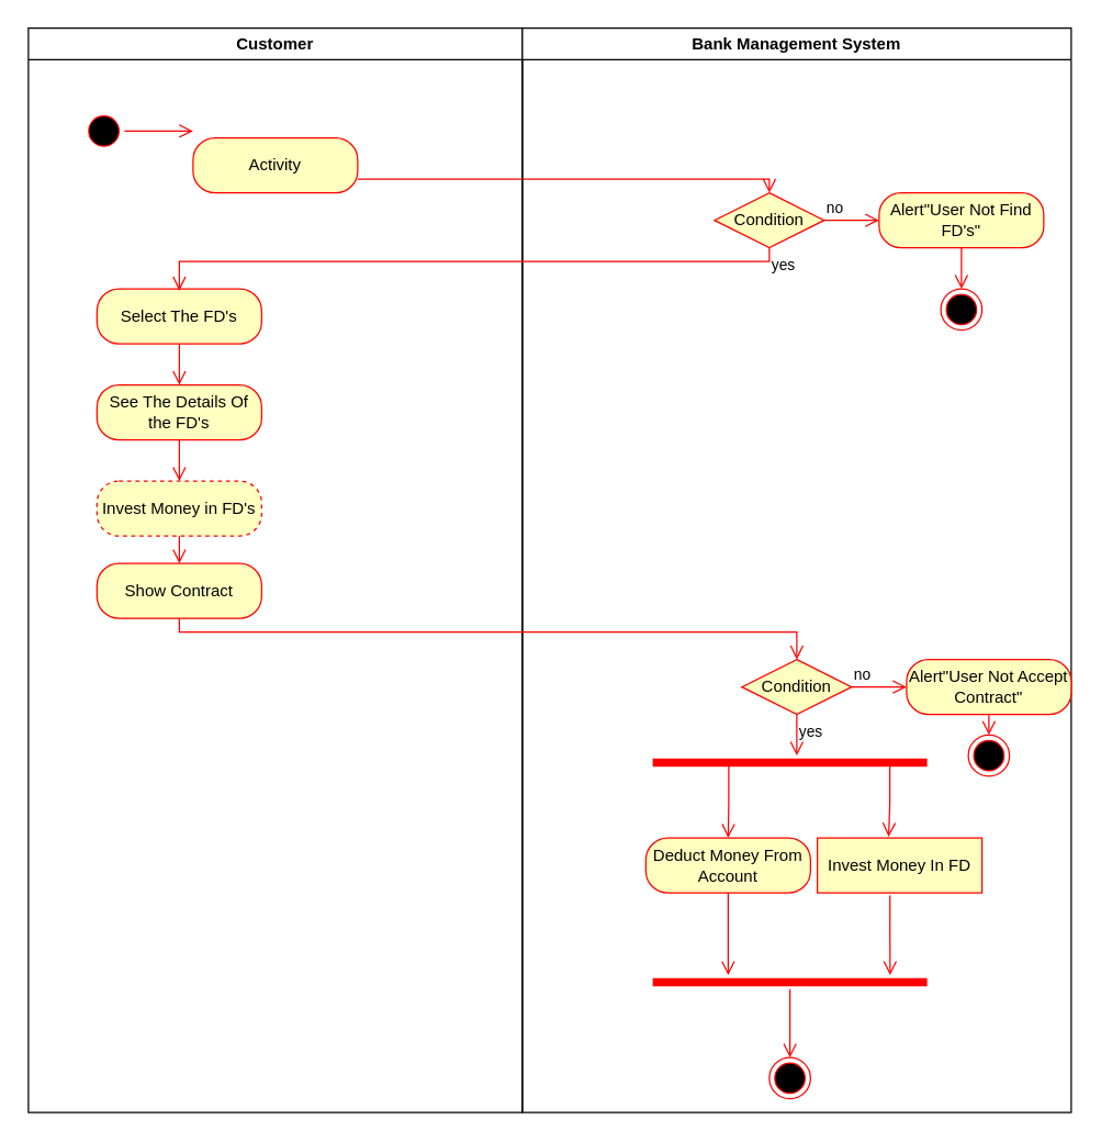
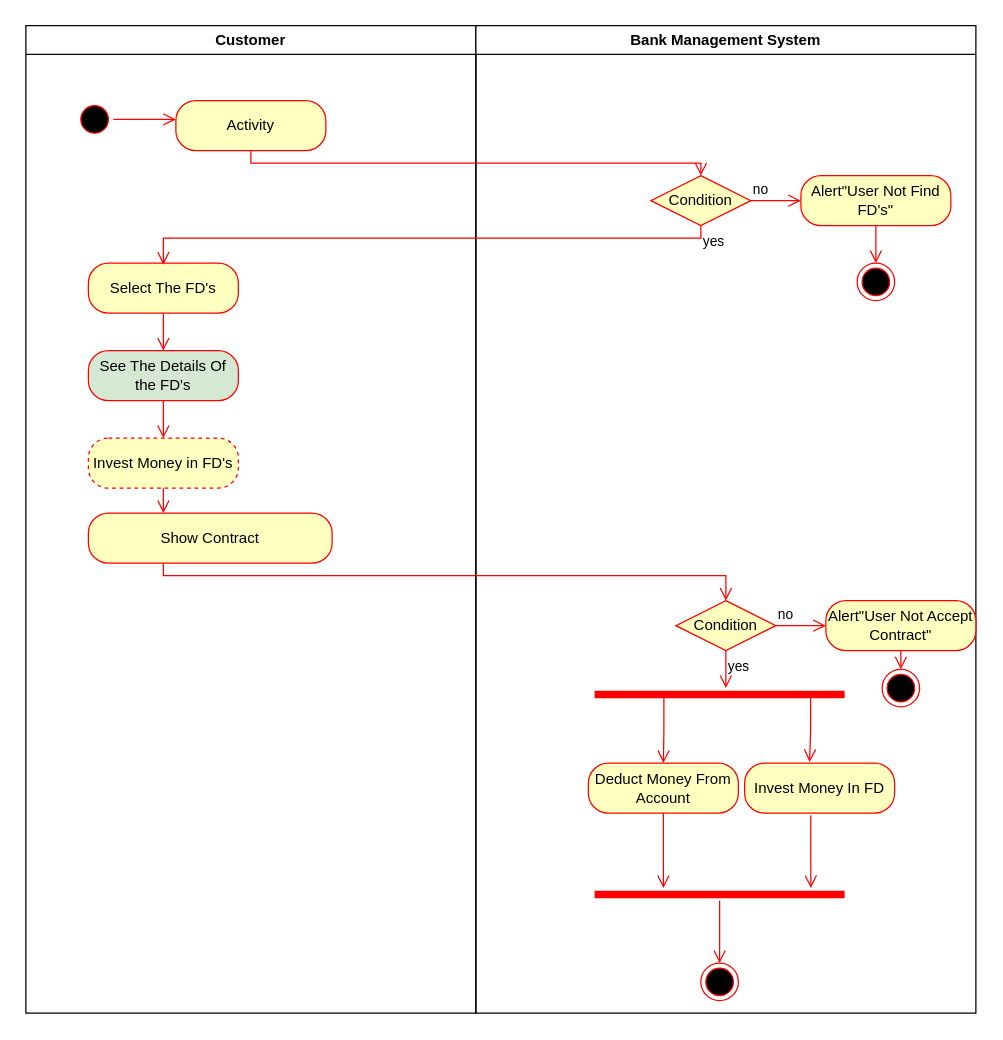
  <mxCell id="0" />
  <mxCell id="1" parent="0" />
  <mxCell id="2" value="Customer" style="swimlane;whiteSpace=wrap;html=1;" vertex="1" parent="1"><mxGeometry x="20" y="20" width="360" height="790" as="geometry" /></mxCell>
  <mxCell id="3" value="" style="ellipse;html=1;shape=startState;fillColor=#000000;strokeColor=#ff0000;" vertex="1" parent="2"><mxGeometry x="40" y="60" width="30" height="30" as="geometry" /></mxCell>
  <mxCell id="4" value="" style="edgeStyle=orthogonalEdgeStyle;html=1;verticalAlign=bottom;endArrow=open;endSize=8;strokeColor=#ff0000;rounded=0;" edge="1" source="3" parent="2"><mxGeometry relative="1" as="geometry"><mxPoint x="120" y="75" as="targetPoint" /></mxGeometry></mxCell>
- <mxCell id="5" value="Activity" style="rounded=1;whiteSpace=wrap;html=1;arcSize=40;fontColor=#000000;fillColor=#ffffc0;strokeColor=#ff0000;" vertex="1" parent="2"><mxGeometry x="120" y="80" width="120" height="40" as="geometry" /></mxCell>
+ <mxCell id="5" value="Activity" style="rounded=1;whiteSpace=wrap;html=1;arcSize=40;fontColor=#000000;fillColor=#ffffc0;strokeColor=#ff0000;" vertex="1" parent="2"><mxGeometry x="120" y="60" width="120" height="40" as="geometry" /></mxCell>
  <mxCell id="6" value="" style="edgeStyle=orthogonalEdgeStyle;html=1;verticalAlign=bottom;endArrow=open;endSize=8;strokeColor=#ff0000;rounded=0;" edge="1" source="5" parent="2"><mxGeometry relative="1" as="geometry"><mxPoint x="540" y="120" as="targetPoint" /><Array as="points"><mxPoint x="180" y="110" /><mxPoint x="540" y="110" /><mxPoint x="540" y="120" /></Array></mxGeometry></mxCell>
  <mxCell id="7" value="Select The FD's" style="rounded=1;whiteSpace=wrap;html=1;arcSize=40;fontColor=#000000;fillColor=#ffffc0;strokeColor=#ff0000;" vertex="1" parent="2"><mxGeometry x="50" y="190" width="120" height="40" as="geometry" /></mxCell>
- <mxCell id="8" value="See The Details Of the FD's" style="rounded=1;whiteSpace=wrap;html=1;arcSize=40;fontColor=#000000;fillColor=#ffffc0;strokeColor=#ff0000;" vertex="1" parent="2"><mxGeometry x="50" y="260" width="120" height="40" as="geometry" /></mxCell>
+ <mxCell id="8" value="See The Details Of the FD's" style="rounded=1;whiteSpace=wrap;html=1;arcSize=40;fontColor=#000000;fillColor=#d5e8d4;strokeColor=#ff0000;" vertex="1" parent="2"><mxGeometry x="50" y="260" width="120" height="40" as="geometry" /></mxCell>
  <mxCell id="9" value="" style="edgeStyle=orthogonalEdgeStyle;html=1;verticalAlign=bottom;endArrow=open;endSize=8;strokeColor=#ff0000;rounded=0;" edge="1" source="8" parent="2"><mxGeometry relative="1" as="geometry"><mxPoint x="110" y="330" as="targetPoint" /></mxGeometry></mxCell>
  <mxCell id="10" value="Invest Money in FD's" style="rounded=1;whiteSpace=wrap;html=1;arcSize=40;fontColor=#000000;fillColor=#ffffc0;strokeColor=#ff0000;dashed=1;" vertex="1" parent="2"><mxGeometry x="50" y="330" width="120" height="40" as="geometry" /></mxCell>
  <mxCell id="11" value="" style="edgeStyle=orthogonalEdgeStyle;html=1;verticalAlign=bottom;endArrow=open;endSize=8;strokeColor=#ff0000;rounded=0;" edge="1" source="10" parent="2"><mxGeometry relative="1" as="geometry"><mxPoint x="110" y="390" as="targetPoint" /></mxGeometry></mxCell>
- <mxCell id="12" value="Show Contract" style="rounded=1;whiteSpace=wrap;html=1;arcSize=40;fontColor=#000000;fillColor=#ffffc0;strokeColor=#ff0000;" vertex="1" parent="2"><mxGeometry x="50" y="390" width="120" height="40" as="geometry" /></mxCell>
+ <mxCell id="12" value="Show Contract" style="rounded=1;whiteSpace=wrap;html=1;arcSize=40;fontColor=#000000;fillColor=#ffffc0;strokeColor=#ff0000;" vertex="1" parent="2"><mxGeometry x="50" y="390" width="195" height="40" as="geometry" /></mxCell>
  <mxCell id="13" value="Bank Management System" style="swimlane;whiteSpace=wrap;html=1;" vertex="1" parent="1"><mxGeometry x="380" y="20" width="400" height="790" as="geometry" /></mxCell>
  <mxCell id="14" value="Condition" style="rhombus;whiteSpace=wrap;html=1;fontColor=#000000;fillColor=#ffffc0;strokeColor=#ff0000;" vertex="1" parent="13"><mxGeometry x="140" y="120" width="80" height="40" as="geometry" /></mxCell>
  <mxCell id="15" value="no" style="edgeStyle=orthogonalEdgeStyle;html=1;align=left;verticalAlign=bottom;endArrow=open;endSize=8;strokeColor=#ff0000;rounded=0;" edge="1" source="14" parent="13"><mxGeometry x="-1" relative="1" as="geometry"><mxPoint x="260" y="140" as="targetPoint" /></mxGeometry></mxCell>
  <mxCell id="16" value="yes" style="edgeStyle=orthogonalEdgeStyle;html=1;align=left;verticalAlign=top;endArrow=open;endSize=8;strokeColor=#ff0000;rounded=0;" edge="1" source="14" parent="13"><mxGeometry x="-1" relative="1" as="geometry"><mxPoint x="-250" y="191.29" as="targetPoint" /><Array as="points"><mxPoint x="180" y="170" /><mxPoint x="-250" y="170" /></Array></mxGeometry></mxCell>
  <mxCell id="17" value="Alert&quot;User Not Find FD's&quot;" style="rounded=1;whiteSpace=wrap;html=1;arcSize=40;fontColor=#000000;fillColor=#ffffc0;strokeColor=#ff0000;" vertex="1" parent="13"><mxGeometry x="260" y="120" width="120" height="40" as="geometry" /></mxCell>
  <mxCell id="18" value="" style="edgeStyle=orthogonalEdgeStyle;html=1;verticalAlign=bottom;endArrow=open;endSize=8;strokeColor=#ff0000;rounded=0;" edge="1" source="17" parent="13"><mxGeometry relative="1" as="geometry"><mxPoint x="320" y="190" as="targetPoint" /></mxGeometry></mxCell>
  <mxCell id="19" value="" style="edgeStyle=orthogonalEdgeStyle;html=1;verticalAlign=bottom;endArrow=open;endSize=8;strokeColor=#ff0000;rounded=0;" edge="1" source="7" parent="13"><mxGeometry relative="1" as="geometry"><mxPoint x="-250" y="260" as="targetPoint" /></mxGeometry></mxCell>
  <mxCell id="20" value="" style="ellipse;html=1;shape=endState;fillColor=#000000;strokeColor=#ff0000;" vertex="1" parent="13"><mxGeometry x="305" y="190" width="30" height="30" as="geometry" /></mxCell>
  <mxCell id="21" value="Condition" style="rhombus;whiteSpace=wrap;html=1;fontColor=#000000;fillColor=#ffffc0;strokeColor=#ff0000;" vertex="1" parent="13"><mxGeometry x="160" y="460" width="80" height="40" as="geometry" /></mxCell>
  <mxCell id="22" value="Alert&quot;User Not Accept Contract&quot;" style="rounded=1;whiteSpace=wrap;html=1;arcSize=40;fontColor=#000000;fillColor=#ffffc0;strokeColor=#ff0000;" vertex="1" parent="13"><mxGeometry x="280" y="460" width="120" height="40" as="geometry" /></mxCell>
  <mxCell id="23" value="" style="shape=line;html=1;strokeWidth=6;strokeColor=#ff0000;" vertex="1" parent="13"><mxGeometry x="95" y="530" width="200" height="10" as="geometry" /></mxCell>
  <mxCell id="24" value="" style="edgeStyle=orthogonalEdgeStyle;html=1;verticalAlign=bottom;endArrow=open;endSize=8;strokeColor=#ff0000;rounded=0;exitX=0.277;exitY=0.722;exitDx=0;exitDy=0;exitPerimeter=0;entryX=0.5;entryY=0;entryDx=0;entryDy=0;" edge="1" parent="13" source="23" target="26"><mxGeometry relative="1" as="geometry"><mxPoint x="145" y="590" as="targetPoint" /><mxPoint x="240" y="270" as="sourcePoint" /></mxGeometry></mxCell>
  <mxCell id="25" value="" style="edgeStyle=orthogonalEdgeStyle;html=1;verticalAlign=bottom;endArrow=open;endSize=8;strokeColor=#ff0000;rounded=0;exitX=0.864;exitY=0.265;exitDx=0;exitDy=0;exitPerimeter=0;entryX=0.433;entryY=-0.021;entryDx=0;entryDy=0;entryPerimeter=0;" edge="1" parent="13" source="23" target="28"><mxGeometry relative="1" as="geometry"><mxPoint x="233" y="590" as="targetPoint" /><mxPoint x="155" y="545" as="sourcePoint" /></mxGeometry></mxCell>
  <mxCell id="26" value="Deduct Money From&lt;br&gt;Account" style="rounded=1;whiteSpace=wrap;html=1;arcSize=40;fontColor=#000000;fillColor=#ffffc0;strokeColor=#ff0000;" vertex="1" parent="13"><mxGeometry x="90" y="590" width="120" height="40" as="geometry" /></mxCell>
  <mxCell id="27" value="" style="edgeStyle=orthogonalEdgeStyle;html=1;verticalAlign=bottom;endArrow=open;endSize=8;strokeColor=#ff0000;rounded=0;exitX=0.5;exitY=1;exitDx=0;exitDy=0;" edge="1" parent="13" source="26"><mxGeometry relative="1" as="geometry"><mxPoint x="150" y="690" as="targetPoint" /><mxPoint x="140" y="640" as="sourcePoint" /><Array as="points" /></mxGeometry></mxCell>
- <mxCell id="28" value="Invest Money In FD" style="whiteSpace=wrap;html=1;arcSize=40;fontColor=#000000;fillColor=#ffffc0;strokeColor=#ff0000;rounded=0;" vertex="1" parent="13"><mxGeometry x="215" y="590" width="120" height="40" as="geometry" /></mxCell>
+ <mxCell id="28" value="Invest Money In FD" style="rounded=1;whiteSpace=wrap;html=1;arcSize=40;fontColor=#000000;fillColor=#ffffc0;strokeColor=#ff0000;" vertex="1" parent="13"><mxGeometry x="215" y="590" width="120" height="40" as="geometry" /></mxCell>
  <mxCell id="29" value="" style="edgeStyle=orthogonalEdgeStyle;html=1;verticalAlign=bottom;endArrow=open;endSize=8;strokeColor=#ff0000;rounded=0;exitX=0.441;exitY=1.045;exitDx=0;exitDy=0;exitPerimeter=0;" edge="1" parent="13" source="28"><mxGeometry relative="1" as="geometry"><mxPoint x="268" y="690" as="targetPoint" /></mxGeometry></mxCell>
  <mxCell id="30" value="" style="shape=line;html=1;strokeWidth=6;strokeColor=#ff0000;" vertex="1" parent="13"><mxGeometry x="95" y="690" width="200" height="10" as="geometry" /></mxCell>
  <mxCell id="31" value="" style="edgeStyle=orthogonalEdgeStyle;html=1;verticalAlign=bottom;endArrow=open;endSize=8;strokeColor=#ff0000;rounded=0;" edge="1" parent="13" source="30"><mxGeometry relative="1" as="geometry"><mxPoint x="195" y="750" as="targetPoint" /></mxGeometry></mxCell>
  <mxCell id="32" value="" style="ellipse;html=1;shape=endState;fillColor=#000000;strokeColor=#ff0000;" vertex="1" parent="13"><mxGeometry x="180" y="750" width="30" height="30" as="geometry" /></mxCell>
  <mxCell id="33" value="" style="edgeStyle=orthogonalEdgeStyle;html=1;verticalAlign=bottom;endArrow=open;endSize=8;strokeColor=#ff0000;rounded=0;" edge="1" source="12" parent="1"><mxGeometry relative="1" as="geometry"><mxPoint x="580.032" y="480.016" as="targetPoint" /><Array as="points"><mxPoint x="130" y="460" /></Array></mxGeometry></mxCell>
  <mxCell id="34" value="yes" style="edgeStyle=orthogonalEdgeStyle;html=1;align=left;verticalAlign=top;endArrow=open;endSize=8;strokeColor=#ff0000;rounded=0;" edge="1" source="21" parent="1"><mxGeometry x="-1" relative="1" as="geometry"><mxPoint x="580" y="550" as="targetPoint" /></mxGeometry></mxCell>
  <mxCell id="35" value="no" style="edgeStyle=orthogonalEdgeStyle;html=1;align=left;verticalAlign=bottom;endArrow=open;endSize=8;strokeColor=#ff0000;rounded=0;exitX=1;exitY=0.5;exitDx=0;exitDy=0;" edge="1" parent="1" source="21"><mxGeometry x="-1" relative="1" as="geometry"><mxPoint x="660" y="500" as="targetPoint" /><mxPoint x="610" y="170" as="sourcePoint" /></mxGeometry></mxCell>
  <mxCell id="36" value="" style="ellipse;html=1;shape=endState;fillColor=#000000;strokeColor=#ff0000;" vertex="1" parent="1"><mxGeometry x="705" y="535" width="30" height="30" as="geometry" /></mxCell>
  <mxCell id="37" value="" style="edgeStyle=orthogonalEdgeStyle;html=1;verticalAlign=bottom;endArrow=open;endSize=8;strokeColor=#ff0000;rounded=0;" edge="1" source="22" parent="1" target="36"><mxGeometry relative="1" as="geometry"><mxPoint x="720" y="550" as="targetPoint" /></mxGeometry></mxCell>
